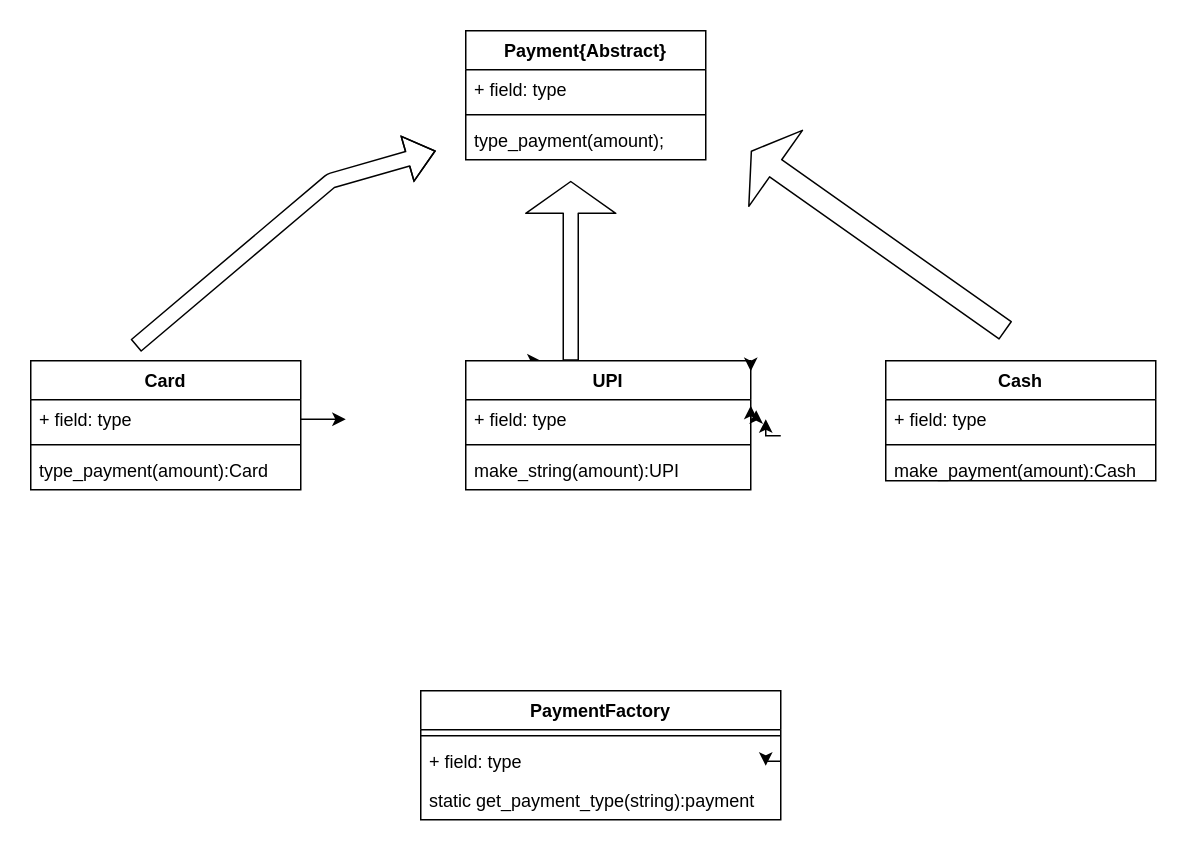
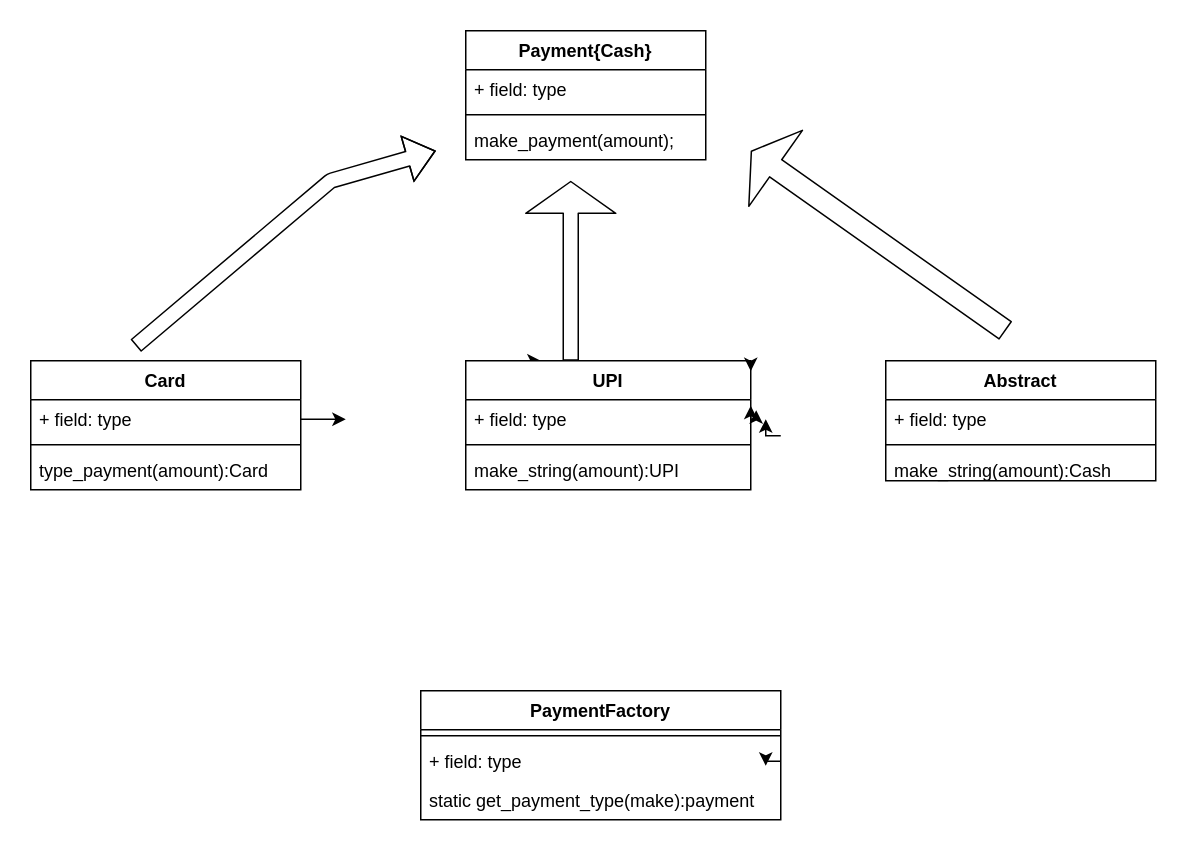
  <mxCell id="0" />
  <mxCell id="1" parent="0" />
- <mxCell id="2" value="Payment{Abstract}" style="swimlane;fontStyle=1;align=center;verticalAlign=top;childLayout=stackLayout;horizontal=1;startSize=26;horizontalStack=0;resizeParent=1;resizeParentMax=0;resizeLast=0;collapsible=1;marginBottom=0;" vertex="1" parent="1"><mxGeometry x="310" y="20" width="160" height="86" as="geometry" /></mxCell>
+ <mxCell id="2" value="Payment{Cash}" style="swimlane;fontStyle=1;align=center;verticalAlign=top;childLayout=stackLayout;horizontal=1;startSize=26;horizontalStack=0;resizeParent=1;resizeParentMax=0;resizeLast=0;collapsible=1;marginBottom=0;" vertex="1" parent="1"><mxGeometry x="310" y="20" width="160" height="86" as="geometry" /></mxCell>
  <mxCell id="3" value="+ field: type" style="text;strokeColor=none;fillColor=none;align=left;verticalAlign=top;spacingLeft=4;spacingRight=4;overflow=hidden;rotatable=0;points=[[0,0.5],[1,0.5]];portConstraint=eastwest;" vertex="1" parent="2"><mxGeometry y="26" width="160" height="26" as="geometry" /></mxCell>
  <mxCell id="4" value="" style="line;strokeWidth=1;fillColor=none;align=left;verticalAlign=middle;spacingTop=-1;spacingLeft=3;spacingRight=3;rotatable=0;labelPosition=right;points=[];portConstraint=eastwest;" vertex="1" parent="2"><mxGeometry y="52" width="160" height="8" as="geometry" /></mxCell>
- <mxCell id="5" value="type_payment(amount);" style="text;strokeColor=none;fillColor=none;align=left;verticalAlign=top;spacingLeft=4;spacingRight=4;overflow=hidden;rotatable=0;points=[[0,0.5],[1,0.5]];portConstraint=eastwest;" vertex="1" parent="2"><mxGeometry y="60" width="160" height="26" as="geometry" /></mxCell>
+ <mxCell id="5" value="make_payment(amount);" style="text;strokeColor=none;fillColor=none;align=left;verticalAlign=top;spacingLeft=4;spacingRight=4;overflow=hidden;rotatable=0;points=[[0,0.5],[1,0.5]];portConstraint=eastwest;" vertex="1" parent="2"><mxGeometry y="60" width="160" height="26" as="geometry" /></mxCell>
  <mxCell id="6" style="edgeStyle=orthogonalEdgeStyle;rounded=0;orthogonalLoop=1;jettySize=auto;html=1;exitX=0.25;exitY=0;exitDx=0;exitDy=0;" edge="1" parent="1" source="10"><mxGeometry relative="1" as="geometry"><mxPoint x="360" y="240" as="targetPoint" /></mxGeometry></mxCell>
  <mxCell id="7" style="edgeStyle=orthogonalEdgeStyle;rounded=0;orthogonalLoop=1;jettySize=auto;html=1;exitX=1;exitY=0.5;exitDx=0;exitDy=0;" edge="1" parent="1" source="17"><mxGeometry relative="1" as="geometry"><mxPoint x="230" y="279" as="targetPoint" /></mxGeometry></mxCell>
  <mxCell id="8" style="edgeStyle=orthogonalEdgeStyle;rounded=0;orthogonalLoop=1;jettySize=auto;html=1;" edge="1" parent="1"><mxGeometry relative="1" as="geometry"><mxPoint x="500" y="270" as="targetPoint" /><mxPoint x="500" y="279" as="sourcePoint" /></mxGeometry></mxCell>
  <mxCell id="9" style="edgeStyle=orthogonalEdgeStyle;rounded=0;orthogonalLoop=1;jettySize=auto;html=1;" edge="1" parent="1"><mxGeometry relative="1" as="geometry"><mxPoint x="510" y="279" as="targetPoint" /><mxPoint x="520" y="290" as="sourcePoint" /></mxGeometry></mxCell>
  <mxCell id="10" value="UPI" style="swimlane;fontStyle=1;align=center;verticalAlign=top;childLayout=stackLayout;horizontal=1;startSize=26;horizontalStack=0;resizeParent=1;resizeParentMax=0;resizeLast=0;collapsible=1;marginBottom=0;" vertex="1" parent="1"><mxGeometry x="310" y="240" width="190" height="86" as="geometry" /></mxCell>
  <mxCell id="11" value="+ field: type" style="text;strokeColor=none;fillColor=none;align=left;verticalAlign=top;spacingLeft=4;spacingRight=4;overflow=hidden;rotatable=0;points=[[0,0.5],[1,0.5]];portConstraint=eastwest;" vertex="1" parent="10"><mxGeometry y="26" width="190" height="26" as="geometry" /></mxCell>
  <mxCell id="12" value="" style="line;strokeWidth=1;fillColor=none;align=left;verticalAlign=middle;spacingTop=-1;spacingLeft=3;spacingRight=3;rotatable=0;labelPosition=right;points=[];portConstraint=eastwest;" vertex="1" parent="10"><mxGeometry y="52" width="190" height="8" as="geometry" /></mxCell>
  <mxCell id="13" style="edgeStyle=orthogonalEdgeStyle;rounded=0;orthogonalLoop=1;jettySize=auto;html=1;exitX=1;exitY=0.5;exitDx=0;exitDy=0;entryX=1.019;entryY=0.269;entryDx=0;entryDy=0;entryPerimeter=0;" edge="1" parent="10" source="11" target="11"><mxGeometry relative="1" as="geometry" /></mxCell>
  <mxCell id="14" value="make_string(amount):UPI" style="text;strokeColor=none;fillColor=none;align=left;verticalAlign=top;spacingLeft=4;spacingRight=4;overflow=hidden;rotatable=0;points=[[0,0.5],[1,0.5]];portConstraint=eastwest;" vertex="1" parent="10"><mxGeometry y="60" width="190" height="26" as="geometry" /></mxCell>
  <mxCell id="15" style="edgeStyle=orthogonalEdgeStyle;rounded=0;orthogonalLoop=1;jettySize=auto;html=1;exitX=1;exitY=0;exitDx=0;exitDy=0;entryX=1;entryY=0.081;entryDx=0;entryDy=0;entryPerimeter=0;" edge="1" parent="1" source="10" target="10"><mxGeometry relative="1" as="geometry" /></mxCell>
  <mxCell id="16" value="Card" style="swimlane;fontStyle=1;align=center;verticalAlign=top;childLayout=stackLayout;horizontal=1;startSize=26;horizontalStack=0;resizeParent=1;resizeParentMax=0;resizeLast=0;collapsible=1;marginBottom=0;" vertex="1" parent="1"><mxGeometry x="20" y="240" width="180" height="86" as="geometry" /></mxCell>
  <mxCell id="17" value="+ field: type" style="text;strokeColor=none;fillColor=none;align=left;verticalAlign=top;spacingLeft=4;spacingRight=4;overflow=hidden;rotatable=0;points=[[0,0.5],[1,0.5]];portConstraint=eastwest;" vertex="1" parent="16"><mxGeometry y="26" width="180" height="26" as="geometry" /></mxCell>
  <mxCell id="18" value="" style="line;strokeWidth=1;fillColor=none;align=left;verticalAlign=middle;spacingTop=-1;spacingLeft=3;spacingRight=3;rotatable=0;labelPosition=right;points=[];portConstraint=eastwest;" vertex="1" parent="16"><mxGeometry y="52" width="180" height="8" as="geometry" /></mxCell>
  <mxCell id="19" value="type_payment(amount):Card" style="text;strokeColor=none;fillColor=none;align=left;verticalAlign=top;spacingLeft=4;spacingRight=4;overflow=hidden;rotatable=0;points=[[0,0.5],[1,0.5]];portConstraint=eastwest;" vertex="1" parent="16"><mxGeometry y="60" width="180" height="26" as="geometry" /></mxCell>
  <mxCell id="20" value="" style="shape=flexArrow;endArrow=classic;html=1;endWidth=49;endSize=6.74;" edge="1" parent="1"><mxGeometry width="50" height="50" relative="1" as="geometry"><mxPoint x="380" y="240" as="sourcePoint" /><mxPoint x="380" y="120" as="targetPoint" /></mxGeometry></mxCell>
  <mxCell id="21" value="" style="shape=flexArrow;endArrow=classic;html=1;" edge="1" parent="1"><mxGeometry width="50" height="50" relative="1" as="geometry"><mxPoint x="90" y="230" as="sourcePoint" /><mxPoint x="290" y="100" as="targetPoint" /><Array as="points"><mxPoint x="220" y="120" /></Array></mxGeometry></mxCell>
- <mxCell id="22" value="Cash" style="swimlane;fontStyle=1;align=center;verticalAlign=top;childLayout=stackLayout;horizontal=1;startSize=26;horizontalStack=0;resizeParent=1;resizeParentMax=0;resizeLast=0;collapsible=1;marginBottom=0;" vertex="1" parent="1"><mxGeometry x="590" y="240" width="180" height="80" as="geometry" /></mxCell>
+ <mxCell id="22" value="Abstract" style="swimlane;fontStyle=1;align=center;verticalAlign=top;childLayout=stackLayout;horizontal=1;startSize=26;horizontalStack=0;resizeParent=1;resizeParentMax=0;resizeLast=0;collapsible=1;marginBottom=0;" vertex="1" parent="1"><mxGeometry x="590" y="240" width="180" height="80" as="geometry" /></mxCell>
  <mxCell id="23" value="+ field: type" style="text;strokeColor=none;fillColor=none;align=left;verticalAlign=top;spacingLeft=4;spacingRight=4;overflow=hidden;rotatable=0;points=[[0,0.5],[1,0.5]];portConstraint=eastwest;" vertex="1" parent="22"><mxGeometry y="26" width="180" height="26" as="geometry" /></mxCell>
  <mxCell id="24" value="" style="line;strokeWidth=1;fillColor=none;align=left;verticalAlign=middle;spacingTop=-1;spacingLeft=3;spacingRight=3;rotatable=0;labelPosition=right;points=[];portConstraint=eastwest;" vertex="1" parent="22"><mxGeometry y="52" width="180" height="8" as="geometry" /></mxCell>
- <mxCell id="25" value="make_payment(amount):Cash" style="text;strokeColor=none;fillColor=none;align=left;verticalAlign=top;spacingLeft=4;spacingRight=4;overflow=hidden;rotatable=0;points=[[0,0.5],[1,0.5]];portConstraint=eastwest;" vertex="1" parent="22"><mxGeometry y="60" width="180" height="20" as="geometry" /></mxCell>
+ <mxCell id="25" value="make_string(amount):Cash" style="text;strokeColor=none;fillColor=none;align=left;verticalAlign=top;spacingLeft=4;spacingRight=4;overflow=hidden;rotatable=0;points=[[0,0.5],[1,0.5]];portConstraint=eastwest;" vertex="1" parent="22"><mxGeometry y="60" width="180" height="20" as="geometry" /></mxCell>
  <mxCell id="26" value="" style="shape=flexArrow;endArrow=classic;html=1;endWidth=47;endSize=6.27;width=14;" edge="1" parent="1"><mxGeometry width="50" height="50" relative="1" as="geometry"><mxPoint x="670" y="220" as="sourcePoint" /><mxPoint x="500" y="100" as="targetPoint" /></mxGeometry></mxCell>
  <mxCell id="27" value="PaymentFactory" style="swimlane;fontStyle=1;align=center;verticalAlign=top;childLayout=stackLayout;horizontal=1;startSize=26;horizontalStack=0;resizeParent=1;resizeParentMax=0;resizeLast=0;collapsible=1;marginBottom=0;" vertex="1" parent="1"><mxGeometry x="280" y="460" width="240" height="86" as="geometry" /></mxCell>
  <mxCell id="28" value="" style="line;strokeWidth=1;fillColor=none;align=left;verticalAlign=middle;spacingTop=-1;spacingLeft=3;spacingRight=3;rotatable=0;labelPosition=right;points=[];portConstraint=eastwest;" vertex="1" parent="27"><mxGeometry y="26" width="240" height="8" as="geometry" /></mxCell>
  <mxCell id="29" value="+ field: type" style="text;strokeColor=none;fillColor=none;align=left;verticalAlign=top;spacingLeft=4;spacingRight=4;overflow=hidden;rotatable=0;points=[[0,0.5],[1,0.5]];portConstraint=eastwest;" vertex="1" parent="27"><mxGeometry y="34" width="240" height="26" as="geometry" /></mxCell>
- <mxCell id="30" value="static get_payment_type(string):payment" style="text;strokeColor=none;fillColor=none;align=left;verticalAlign=top;spacingLeft=4;spacingRight=4;overflow=hidden;rotatable=0;points=[[0,0.5],[1,0.5]];portConstraint=eastwest;" vertex="1" parent="27"><mxGeometry y="60" width="240" height="26" as="geometry" /></mxCell>
+ <mxCell id="30" value="static get_payment_type(make):payment" style="text;strokeColor=none;fillColor=none;align=left;verticalAlign=top;spacingLeft=4;spacingRight=4;overflow=hidden;rotatable=0;points=[[0,0.5],[1,0.5]];portConstraint=eastwest;" vertex="1" parent="27"><mxGeometry y="60" width="240" height="26" as="geometry" /></mxCell>
  <mxCell id="31" style="edgeStyle=orthogonalEdgeStyle;rounded=0;orthogonalLoop=1;jettySize=auto;html=1;exitX=1;exitY=0.5;exitDx=0;exitDy=0;" edge="1" parent="1" source="29"><mxGeometry relative="1" as="geometry"><mxPoint x="510" y="510" as="targetPoint" /></mxGeometry></mxCell>
